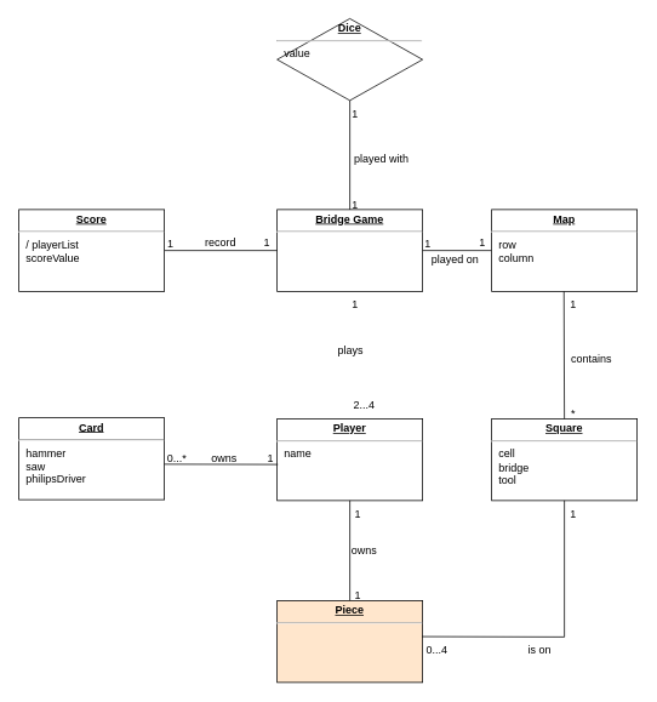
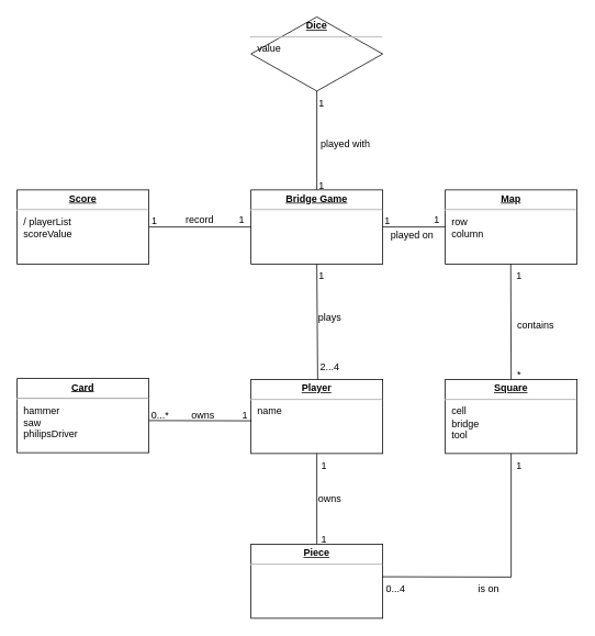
  <mxCell id="0" />
  <mxCell id="1" parent="0" />
  <mxCell id="2" value="&lt;p style=&quot;margin:0px;margin-top:4px;text-align:center;text-decoration:underline;&quot;&gt;&lt;b&gt;Player&lt;/b&gt;&lt;/p&gt;&lt;hr&gt;&lt;p style=&quot;margin:0px;margin-left:8px;&quot;&gt;name&lt;/p&gt;&lt;p style=&quot;margin:0px;margin-left:8px;&quot;&gt;&lt;br&gt;&lt;/p&gt;" style="verticalAlign=top;align=left;overflow=fill;fontSize=12;fontFamily=Helvetica;html=1;" parent="1" vertex="1"><mxGeometry x="304" y="460" width="160" height="90" as="geometry" /></mxCell>
  <mxCell id="3" value="&lt;p style=&quot;margin:0px;margin-top:4px;text-align:center;text-decoration:underline;&quot;&gt;&lt;b&gt;Dice&lt;/b&gt;&lt;/p&gt;&lt;hr&gt;&lt;p style=&quot;margin:0px;margin-left:8px;&quot;&gt;value&lt;/p&gt;" style="rhombus;verticalAlign=top;align=left;overflow=fill;fontSize=12;fontFamily=Helvetica;html=1;" parent="1" vertex="1"><mxGeometry x="304" y="20" width="160" height="90" as="geometry" /></mxCell>
  <mxCell id="4" value="&lt;p style=&quot;margin:0px;margin-top:4px;text-align:center;text-decoration:underline;&quot;&gt;&lt;b&gt;Card&lt;/b&gt;&lt;/p&gt;&lt;hr&gt;&lt;p style=&quot;margin:0px;margin-left:8px;&quot;&gt;hammer&lt;/p&gt;&lt;p style=&quot;margin:0px;margin-left:8px;&quot;&gt;saw&lt;/p&gt;&lt;p style=&quot;margin:0px;margin-left:8px;&quot;&gt;philipsDriver&lt;/p&gt;" style="verticalAlign=top;align=left;overflow=fill;fontSize=12;fontFamily=Helvetica;html=1;" parent="1" vertex="1"><mxGeometry x="20" y="459" width="160" height="90" as="geometry" /></mxCell>
  <mxCell id="5" value="&lt;p style=&quot;margin:0px;margin-top:4px;text-align:center;text-decoration:underline;&quot;&gt;&lt;b&gt;Bridge Game&lt;/b&gt;&lt;/p&gt;&lt;hr&gt;&lt;p style=&quot;margin:0px;margin-left:8px;&quot;&gt;&lt;br&gt;&lt;/p&gt;&lt;p style=&quot;margin:0px;margin-left:8px;&quot;&gt;&lt;br&gt;&lt;/p&gt;" style="verticalAlign=top;align=left;overflow=fill;fontSize=12;fontFamily=Helvetica;html=1;" vertex="1" parent="1"><mxGeometry x="304" y="230" width="160" height="90" as="geometry" /></mxCell>
  <mxCell id="6" value="" style="endArrow=none;html=1;rounded=0;entryX=0.5;entryY=1;entryDx=0;entryDy=0;exitX=0.5;exitY=0;exitDx=0;exitDy=0;" edge="1" parent="1" source="17" target="2"><mxGeometry width="50" height="50" relative="1" as="geometry"><mxPoint x="390" y="640" as="sourcePoint" /><mxPoint x="440" y="320" as="targetPoint" /></mxGeometry></mxCell>
+ <mxCell id="7" value="" style="endArrow=none;html=1;rounded=0;entryX=0.5;entryY=1;entryDx=0;entryDy=0;exitX=0.25;exitY=1;exitDx=0;exitDy=0;" edge="1" parent="1" source="10" target="5"><mxGeometry width="50" height="50" relative="1" as="geometry"><mxPoint x="310" y="300" as="sourcePoint" /><mxPoint x="360" y="250" as="targetPoint" /></mxGeometry></mxCell>
  <mxCell id="8" value="" style="endArrow=none;html=1;rounded=0;entryX=0;entryY=0.5;entryDx=0;entryDy=0;" edge="1" parent="1" source="5"><mxGeometry width="50" height="50" relative="1" as="geometry"><mxPoint x="310" y="400" as="sourcePoint" /><mxPoint x="540" y="275" as="targetPoint" /></mxGeometry></mxCell>
  <mxCell id="9" value="" style="endArrow=none;html=1;rounded=0;entryX=0;entryY=0.5;entryDx=0;entryDy=0;" edge="1" parent="1" target="5"><mxGeometry width="50" height="50" relative="1" as="geometry"><mxPoint x="180" y="275" as="sourcePoint" /><mxPoint x="360" y="250" as="targetPoint" /></mxGeometry></mxCell>
  <mxCell id="10" value="2...4" style="text;html=1;strokeColor=none;fillColor=none;align=center;verticalAlign=middle;whiteSpace=wrap;rounded=0;" vertex="1" parent="1"><mxGeometry x="370" y="430" width="60" height="30" as="geometry" /></mxCell>
  <mxCell id="11" value="1" style="text;html=1;strokeColor=none;fillColor=none;align=center;verticalAlign=middle;whiteSpace=wrap;rounded=0;" vertex="1" parent="1"><mxGeometry x="360" y="320" width="60" height="30" as="geometry" /></mxCell>
- <mxCell id="12" value="plays" style="text;html=1;strokeColor=none;fillColor=none;align=center;verticalAlign=middle;whiteSpace=wrap;rounded=0;" vertex="1" parent="1"><mxGeometry x="355" y="370" width="60" height="30" as="geometry" /></mxCell>
+ <mxCell id="12" value="plays" style="text;html=1;strokeColor=none;fillColor=none;align=center;verticalAlign=middle;whiteSpace=wrap;rounded=0;" vertex="1" parent="1"><mxGeometry x="370" y="370" width="60" height="30" as="geometry" /></mxCell>
  <mxCell id="13" value="" style="endArrow=none;html=1;rounded=0;entryX=0.5;entryY=1;entryDx=0;entryDy=0;" edge="1" parent="1" source="5" target="3"><mxGeometry width="50" height="50" relative="1" as="geometry"><mxPoint x="180" y="515" as="sourcePoint" /><mxPoint x="320" y="515" as="targetPoint" /></mxGeometry></mxCell>
  <mxCell id="14" value="1" style="text;html=1;strokeColor=none;fillColor=none;align=center;verticalAlign=middle;whiteSpace=wrap;rounded=0;" vertex="1" parent="1"><mxGeometry x="360" y="210" width="60" height="30" as="geometry" /></mxCell>
  <mxCell id="15" value="1" style="text;html=1;strokeColor=none;fillColor=none;align=center;verticalAlign=middle;whiteSpace=wrap;rounded=0;" vertex="1" parent="1"><mxGeometry x="360" y="110" width="60" height="30" as="geometry" /></mxCell>
  <mxCell id="16" value="played with" style="text;html=1;strokeColor=none;fillColor=none;align=center;verticalAlign=middle;whiteSpace=wrap;rounded=0;" vertex="1" parent="1"><mxGeometry x="374" y="160" width="90" height="30" as="geometry" /></mxCell>
- <mxCell id="17" value="&lt;p style=&quot;margin:0px;margin-top:4px;text-align:center;text-decoration:underline;&quot;&gt;&lt;b&gt;Piece&lt;/b&gt;&lt;/p&gt;&lt;hr&gt;&lt;p style=&quot;margin:0px;margin-left:8px;&quot;&gt;&lt;br&gt;&lt;/p&gt;" style="verticalAlign=top;align=left;overflow=fill;fontSize=12;fontFamily=Helvetica;html=1;fillColor=#ffe6cc;" vertex="1" parent="1"><mxGeometry x="304" y="660" width="160" height="90" as="geometry" /></mxCell>
+ <mxCell id="17" value="&lt;p style=&quot;margin:0px;margin-top:4px;text-align:center;text-decoration:underline;&quot;&gt;&lt;b&gt;Piece&lt;/b&gt;&lt;/p&gt;&lt;hr&gt;&lt;p style=&quot;margin:0px;margin-left:8px;&quot;&gt;&lt;br&gt;&lt;/p&gt;" style="verticalAlign=top;align=left;overflow=fill;fontSize=12;fontFamily=Helvetica;html=1;" vertex="1" parent="1"><mxGeometry x="304" y="660" width="160" height="90" as="geometry" /></mxCell>
  <mxCell id="18" value="owns" style="text;html=1;strokeColor=none;fillColor=none;align=center;verticalAlign=middle;whiteSpace=wrap;rounded=0;" vertex="1" parent="1"><mxGeometry x="378" y="590" width="44" height="30" as="geometry" /></mxCell>
  <mxCell id="19" value="1" style="text;html=1;strokeColor=none;fillColor=none;align=center;verticalAlign=middle;whiteSpace=wrap;rounded=0;" vertex="1" parent="1"><mxGeometry x="363" y="640" width="60" height="30" as="geometry" /></mxCell>
  <mxCell id="20" value="1" style="text;html=1;strokeColor=none;fillColor=none;align=center;verticalAlign=middle;whiteSpace=wrap;rounded=0;" vertex="1" parent="1"><mxGeometry x="378" y="550" width="30" height="30" as="geometry" /></mxCell>
  <mxCell id="21" value="&lt;p style=&quot;margin:0px;margin-top:4px;text-align:center;text-decoration:underline;&quot;&gt;&lt;b&gt;Map&lt;/b&gt;&lt;/p&gt;&lt;hr&gt;&lt;p style=&quot;margin:0px;margin-left:8px;&quot;&gt;row&lt;/p&gt;&lt;p style=&quot;margin:0px;margin-left:8px;&quot;&gt;column&lt;/p&gt;" style="verticalAlign=top;align=left;overflow=fill;fontSize=12;fontFamily=Helvetica;html=1;" vertex="1" parent="1"><mxGeometry x="540" y="230" width="160" height="90" as="geometry" /></mxCell>
  <mxCell id="22" value="&lt;p style=&quot;margin:0px;margin-top:4px;text-align:center;text-decoration:underline;&quot;&gt;&lt;b&gt;Score&lt;/b&gt;&lt;/p&gt;&lt;hr&gt;&lt;p style=&quot;margin:0px;margin-left:8px;&quot;&gt;/ playerList&lt;/p&gt;&lt;p style=&quot;margin:0px;margin-left:8px;&quot;&gt;scoreValue&lt;/p&gt;" style="verticalAlign=top;align=left;overflow=fill;fontSize=12;fontFamily=Helvetica;html=1;" vertex="1" parent="1"><mxGeometry x="20" y="230" width="160" height="90" as="geometry" /></mxCell>
  <mxCell id="23" value="&lt;p style=&quot;margin:0px;margin-top:4px;text-align:center;text-decoration:underline;&quot;&gt;&lt;b&gt;Square&lt;/b&gt;&lt;/p&gt;&lt;hr&gt;&lt;p style=&quot;margin:0px;margin-left:8px;&quot;&gt;cell&lt;/p&gt;&lt;p style=&quot;margin:0px;margin-left:8px;&quot;&gt;bridge&lt;/p&gt;&lt;p style=&quot;margin:0px;margin-left:8px;&quot;&gt;tool&lt;/p&gt;" style="verticalAlign=top;align=left;overflow=fill;fontSize=12;fontFamily=Helvetica;html=1;" vertex="1" parent="1"><mxGeometry x="540" y="460" width="160" height="90" as="geometry" /></mxCell>
  <mxCell id="24" value="" style="endArrow=none;html=1;rounded=0;exitX=0.5;exitY=0;exitDx=0;exitDy=0;" edge="1" parent="1" source="23"><mxGeometry width="50" height="50" relative="1" as="geometry"><mxPoint x="620" y="440" as="sourcePoint" /><mxPoint x="619.5" y="320" as="targetPoint" /></mxGeometry></mxCell>
  <mxCell id="25" value="contains" style="text;html=1;strokeColor=none;fillColor=none;align=center;verticalAlign=middle;whiteSpace=wrap;rounded=0;" vertex="1" parent="1"><mxGeometry x="620" y="380" width="60" height="30" as="geometry" /></mxCell>
  <mxCell id="26" value="1" style="text;html=1;strokeColor=none;fillColor=none;align=center;verticalAlign=middle;whiteSpace=wrap;rounded=0;" vertex="1" parent="1"><mxGeometry x="600" y="320" width="60" height="30" as="geometry" /></mxCell>
  <mxCell id="27" value="*" style="text;html=1;strokeColor=none;fillColor=none;align=center;verticalAlign=middle;whiteSpace=wrap;rounded=0;" vertex="1" parent="1"><mxGeometry x="600" y="440" width="60" height="30" as="geometry" /></mxCell>
  <mxCell id="28" value="record" style="text;html=1;strokeColor=none;fillColor=none;align=center;verticalAlign=middle;whiteSpace=wrap;rounded=0;" vertex="1" parent="1"><mxGeometry x="197" y="252" width="90" height="30" as="geometry" /></mxCell>
  <mxCell id="29" value="1" style="text;html=1;strokeColor=none;fillColor=none;align=center;verticalAlign=middle;whiteSpace=wrap;rounded=0;" vertex="1" parent="1"><mxGeometry x="278" y="257" width="30" height="20" as="geometry" /></mxCell>
  <mxCell id="30" value="1" style="text;html=1;strokeColor=none;fillColor=none;align=center;verticalAlign=middle;whiteSpace=wrap;rounded=0;" vertex="1" parent="1"><mxGeometry x="172" y="258" width="30" height="20" as="geometry" /></mxCell>
  <mxCell id="31" value="1" style="text;html=1;strokeColor=none;fillColor=none;align=center;verticalAlign=middle;whiteSpace=wrap;rounded=0;" vertex="1" parent="1"><mxGeometry x="500" y="252" width="60" height="30" as="geometry" /></mxCell>
  <mxCell id="32" value="1" style="text;html=1;strokeColor=none;fillColor=none;align=center;verticalAlign=middle;whiteSpace=wrap;rounded=0;" vertex="1" parent="1"><mxGeometry x="440" y="253" width="60" height="30" as="geometry" /></mxCell>
  <mxCell id="33" value="played on" style="text;html=1;strokeColor=none;fillColor=none;align=center;verticalAlign=middle;whiteSpace=wrap;rounded=0;" vertex="1" parent="1"><mxGeometry x="470" y="270" width="60" height="30" as="geometry" /></mxCell>
  <mxCell id="34" value="" style="endArrow=none;html=1;rounded=0;entryX=0.5;entryY=1;entryDx=0;entryDy=0;" edge="1" parent="1" target="23"><mxGeometry width="50" height="50" relative="1" as="geometry"><mxPoint x="620" y="700" as="sourcePoint" /><mxPoint x="350" y="450" as="targetPoint" /></mxGeometry></mxCell>
  <mxCell id="35" value="" style="endArrow=none;html=1;rounded=0;exitX=0.996;exitY=0.44;exitDx=0;exitDy=0;exitPerimeter=0;" edge="1" parent="1" source="17"><mxGeometry width="50" height="50" relative="1" as="geometry"><mxPoint x="470" y="700" as="sourcePoint" /><mxPoint x="620" y="700" as="targetPoint" /></mxGeometry></mxCell>
  <mxCell id="36" value="0...4" style="text;html=1;strokeColor=none;fillColor=none;align=center;verticalAlign=middle;whiteSpace=wrap;rounded=0;" vertex="1" parent="1"><mxGeometry x="450" y="700" width="60" height="30" as="geometry" /></mxCell>
  <mxCell id="37" value="1" style="text;html=1;strokeColor=none;fillColor=none;align=center;verticalAlign=middle;whiteSpace=wrap;rounded=0;" vertex="1" parent="1"><mxGeometry x="615" y="550" width="30" height="30" as="geometry" /></mxCell>
  <mxCell id="38" value="is on" style="text;html=1;strokeColor=none;fillColor=none;align=center;verticalAlign=middle;whiteSpace=wrap;rounded=0;" vertex="1" parent="1"><mxGeometry x="571" y="700" width="44" height="30" as="geometry" /></mxCell>
  <mxCell id="39" value="" style="endArrow=none;html=1;rounded=0;entryX=0.005;entryY=0.559;entryDx=0;entryDy=0;entryPerimeter=0;" edge="1" parent="1" target="2"><mxGeometry width="50" height="50" relative="1" as="geometry"><mxPoint x="180" y="510" as="sourcePoint" /><mxPoint x="300" y="512" as="targetPoint" /></mxGeometry></mxCell>
  <mxCell id="40" value="1" style="text;html=1;strokeColor=none;fillColor=none;align=center;verticalAlign=middle;whiteSpace=wrap;rounded=0;" vertex="1" parent="1"><mxGeometry x="282" y="489" width="30" height="30" as="geometry" /></mxCell>
  <mxCell id="41" value="0...*" style="text;html=1;strokeColor=none;fillColor=none;align=center;verticalAlign=middle;whiteSpace=wrap;rounded=0;" vertex="1" parent="1"><mxGeometry x="164" y="489" width="60" height="30" as="geometry" /></mxCell>
  <mxCell id="42" value="owns" style="text;html=1;strokeColor=none;fillColor=none;align=center;verticalAlign=middle;whiteSpace=wrap;rounded=0;" vertex="1" parent="1"><mxGeometry x="224" y="489" width="44" height="30" as="geometry" /></mxCell>
